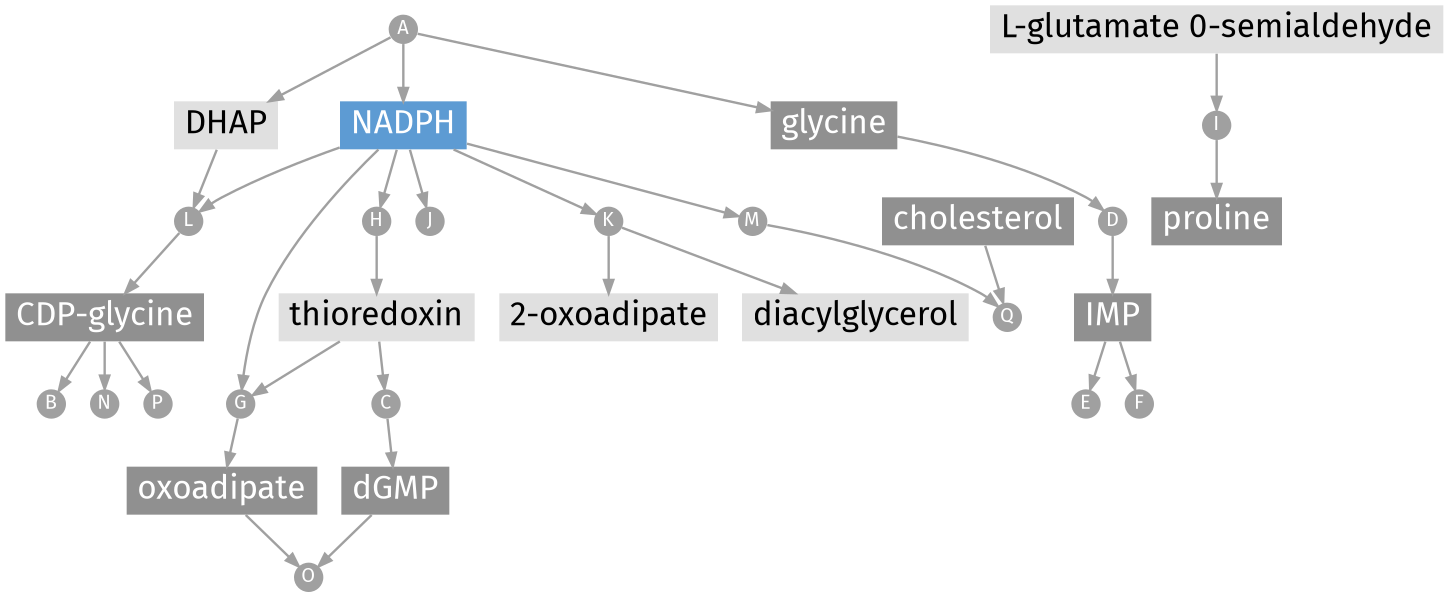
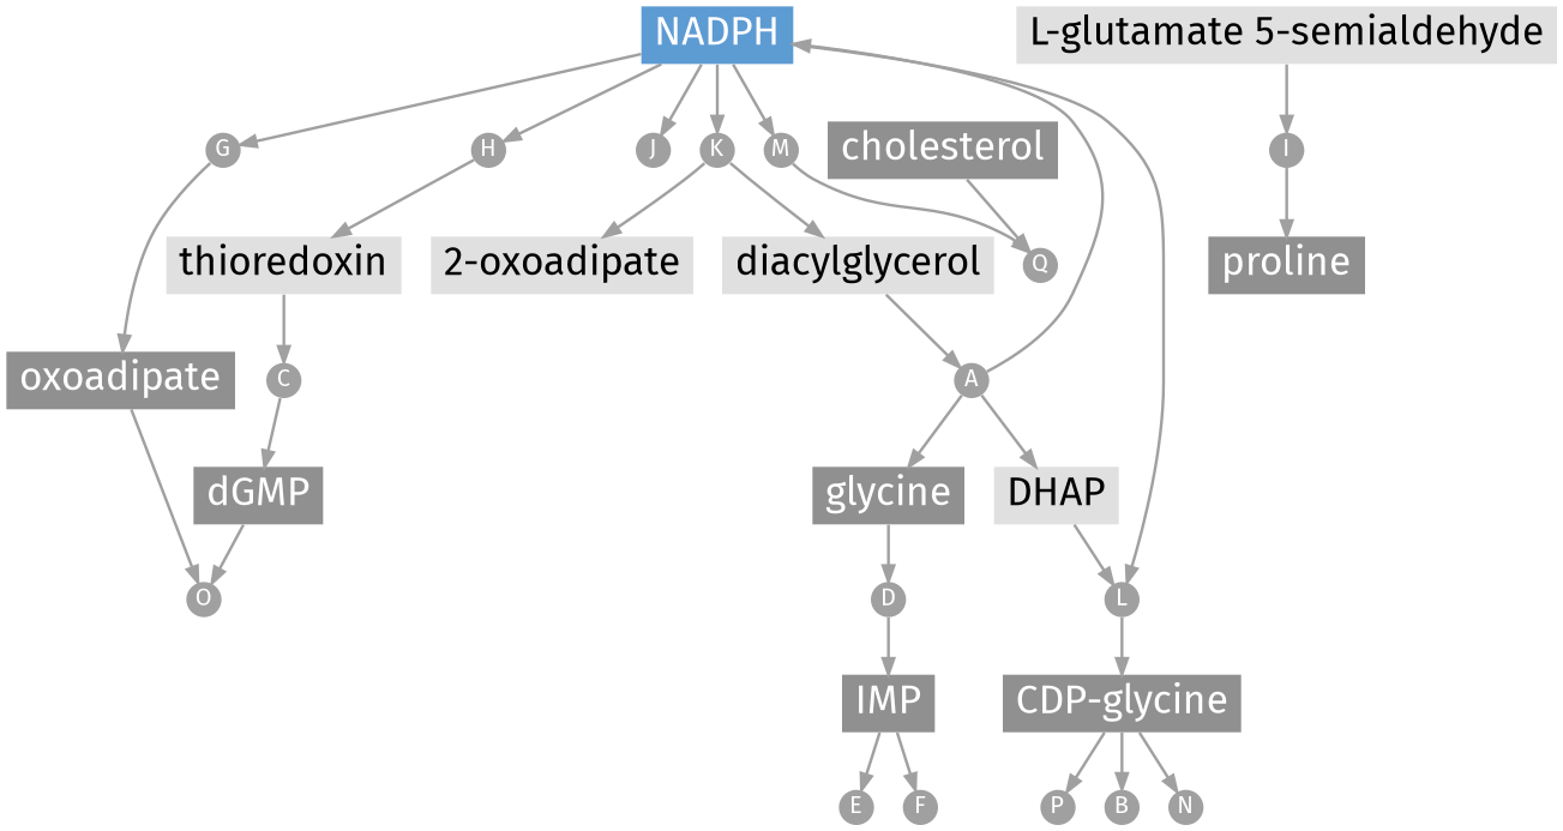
  digraph {
    fontname="Fira Sans"
    node [fillcolor="#A0A0A0" fontcolor="#FFFFFF" fontname="Fira Sans" fontsize=15 shape=circle style="filled,setlinewidth(0)" fixedsize=true]
    edge [arrowsize=1 color="#A0A0A0" fontname="Fira Sans" fontsize=8 penwidth=1.800000]
    n1 [fillcolor="#5D9BD3" fontsize=25 label=NADPH shape=box fixedsize=""]
    n2 [height=0.3 label=L width=0.3]
    n3 [height=0.3 label=G width=0.3]
    n4 [height=0.3 label=H width=0.3]
    n5 [height=0.3 label=J width=0.3]
    n6 [height=0.3 label=K width=0.3]
    n7 [height=0.3 label=M width=0.3]
    n8 [fillcolor="#E0E0E0" fontsize=25 label="2-oxoadipate" shape=box fontcolor="" fixedsize=""]
    n9 [fillcolor="#E0E0E0" fontsize=25 label=diacylglycerol shape=box fontcolor="" fixedsize=""]
    n10 [height=0.3 label=A width=0.3]
    n11 [fillcolor="#E0E0E0" fontsize=25 label=DHAP shape=box fontcolor="" fixedsize=""]
    n12 [fillcolor="#909090" fontsize=25 label=glycine shape=box fixedsize=""]
    n13 [fillcolor="#909090" fontsize=25 label=cholesterol shape=box fixedsize=""]
    n14 [height=0.3 label=Q width=0.3]
    n15 [fillcolor="#909090" fontsize=25 label=dGMP shape=box fixedsize=""]
    n16 [height=0.3 label=O width=0.3]
    n17 [fillcolor="#909090" fontsize=25 label="CDP-glycine" shape=box fixedsize=""]
    n18 [fillcolor="#909090" fontsize=25 label=oxoadipate shape=box fixedsize=""]
    n19 [height=0.3 label=D width=0.3]
    n20 [fillcolor="#909090" fontsize=25 label=IMP shape=box fixedsize=""]
    n21 [height=0.3 label=E width=0.3]
    n22 [height=0.3 label=F width=0.3]
-   n23 [fillcolor="#E0E0E0" fontsize=25 label="L-glutamate 0-semialdehyde" shape=box fontcolor="" fixedsize=""]
+   n23 [fillcolor="#E0E0E0" fontsize=25 label="L-glutamate 5-semialdehyde" shape=box fontcolor="" fixedsize=""]
    n24 [height=0.3 label=I width=0.3]
    n25 [fillcolor="#909090" fontsize=25 label=proline shape=box fixedsize=""]
    n26 [fillcolor="#E0E0E0" fontsize=25 label=thioredoxin shape=box fontcolor="" fixedsize=""]
    n27 [height=0.3 label=C width=0.3]
    n28 [height=0.3 label=B width=0.3]
    n29 [height=0.3 label=N width=0.3]
    n30 [height=0.3 label=P width=0.3]
    subgraph sub_1 {
      rank=same
      n1
    }
    n1 -> n2
    n1 -> n3
    n1 -> n4
    n1 -> n5
    n1 -> n6
    n1 -> n7
    n2 -> n17
    n3 -> n18
    n4 -> n26
    n6 -> n8
    n6 -> n9
    n7 -> n14
+   n9 -> n10
    n10 -> n1
    n10 -> n11
    n10 -> n12
    n11 -> n2
    n12 -> n19
    n13 -> n14
    n15 -> n16
    n17 -> n28
    n17 -> n29
    n17 -> n30
    n18 -> n16
    n19 -> n20
    n20 -> n21
    n20 -> n22
    n23 -> n24
    n24 -> n25
-   n26 -> n3
    n26 -> n27
    n27 -> n15
  }
